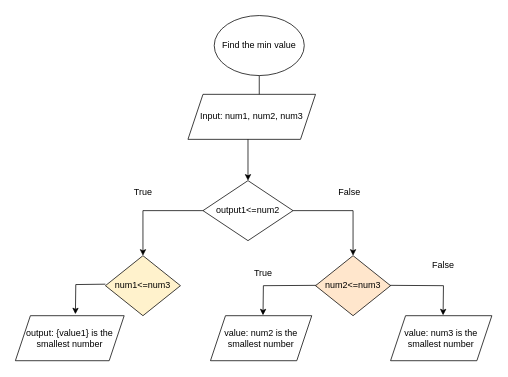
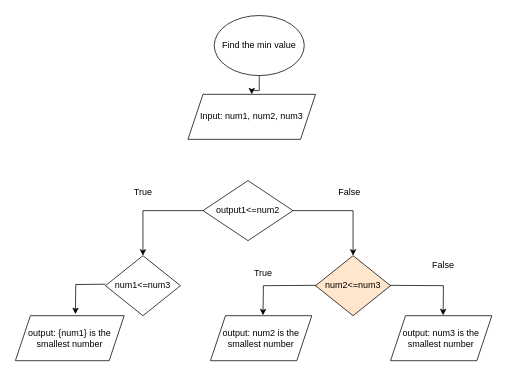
  <mxCell id="0" />
  <mxCell id="1" parent="0" />
  <mxCell id="2" style="edgeStyle=orthogonalEdgeStyle;rounded=0;orthogonalLoop=1;jettySize=auto;html=1;" edge="1" parent="1"><mxGeometry relative="1" as="geometry"><mxPoint x="470" y="340" as="targetPoint" /><mxPoint x="390" y="280" as="sourcePoint" /><Array as="points"><mxPoint x="470" y="280" /></Array></mxGeometry></mxCell>
  <mxCell id="3" style="edgeStyle=orthogonalEdgeStyle;rounded=0;orthogonalLoop=1;jettySize=auto;html=1;" edge="1" parent="1"><mxGeometry relative="1" as="geometry"><mxPoint x="190.029" y="340.029" as="targetPoint" /><mxPoint x="270" y="280" as="sourcePoint" /><Array as="points"><mxPoint x="190" y="280" /></Array></mxGeometry></mxCell>
- <mxCell id="4" style="edgeStyle=orthogonalEdgeStyle;rounded=0;orthogonalLoop=1;jettySize=auto;html=1;entryX=0.5;entryY=0;entryDx=0;entryDy=0;" edge="1" parent="1" source="5" target="15"><mxGeometry relative="1" as="geometry"><mxPoint x="330" y="260" as="targetPoint" /></mxGeometry></mxCell>
+ <mxCell id="4" style="edgeStyle=orthogonalEdgeStyle;rounded=0;orthogonalLoop=1;jettySize=auto;html=1;" edge="1" parent="1" source="5" target="14"><mxGeometry relative="1" as="geometry"><mxPoint x="330" y="260" as="targetPoint" /></mxGeometry></mxCell>
  <mxCell id="5" value="Find the min value" style="ellipse;whiteSpace=wrap;html=1;" vertex="1" parent="1"><mxGeometry x="285" y="20" width="120" height="80" as="geometry" /></mxCell>
  <mxCell id="6" style="edgeStyle=orthogonalEdgeStyle;rounded=0;orthogonalLoop=1;jettySize=auto;html=1;exitX=0;exitY=0.5;exitDx=0;exitDy=0;" edge="1" parent="1"><mxGeometry relative="1" as="geometry"><mxPoint x="350" y="419.5" as="targetPoint" /><mxPoint x="430" y="379.5" as="sourcePoint" /></mxGeometry></mxCell>
  <mxCell id="7" style="edgeStyle=orthogonalEdgeStyle;rounded=0;orthogonalLoop=1;jettySize=auto;html=1;exitX=1;exitY=0.5;exitDx=0;exitDy=0;" edge="1" parent="1"><mxGeometry relative="1" as="geometry"><mxPoint x="590" y="419.5" as="targetPoint" /><mxPoint x="510" y="379.5" as="sourcePoint" /></mxGeometry></mxCell>
  <mxCell id="8" value="num2&amp;lt;=num3" style="rhombus;whiteSpace=wrap;html=1;fillColor=#ffe6cc;" vertex="1" parent="1"><mxGeometry x="420" y="340" width="100" height="80" as="geometry" /></mxCell>
  <mxCell id="9" value="&lt;div&gt;True&lt;/div&gt;" style="text;html=1;align=center;verticalAlign=middle;resizable=0;points=[];autosize=1;strokeColor=none;fillColor=none;" vertex="1" parent="1"><mxGeometry x="165" y="240" width="50" height="30" as="geometry" /></mxCell>
- <mxCell id="10" value="value: num2 is the smallest number" style="shape=parallelogram;perimeter=parallelogramPerimeter;whiteSpace=wrap;html=1;fixedSize=1;" vertex="1" parent="1"><mxGeometry x="280" y="420" width="135" height="60" as="geometry" /></mxCell>
- <mxCell id="11" value="value: num3 is the smallest number" style="shape=parallelogram;perimeter=parallelogramPerimeter;whiteSpace=wrap;html=1;fixedSize=1;" vertex="1" parent="1"><mxGeometry x="520" y="420" width="135" height="60" as="geometry" /></mxCell>
+ <mxCell id="10" value="output: num2 is the smallest number" style="shape=parallelogram;perimeter=parallelogramPerimeter;whiteSpace=wrap;html=1;fixedSize=1;" vertex="1" parent="1"><mxGeometry x="280" y="420" width="135" height="60" as="geometry" /></mxCell>
+ <mxCell id="11" value="output: num3 is the smallest number" style="shape=parallelogram;perimeter=parallelogramPerimeter;whiteSpace=wrap;html=1;fixedSize=1;" vertex="1" parent="1"><mxGeometry x="520" y="420" width="135" height="60" as="geometry" /></mxCell>
  <mxCell id="12" value="True" style="text;html=1;align=center;verticalAlign=middle;resizable=0;points=[];autosize=1;strokeColor=none;fillColor=none;" vertex="1" parent="1"><mxGeometry x="325" y="348" width="50" height="30" as="geometry" /></mxCell>
  <mxCell id="13" value="False" style="text;html=1;align=center;verticalAlign=middle;resizable=0;points=[];autosize=1;strokeColor=none;fillColor=none;" vertex="1" parent="1"><mxGeometry x="565" y="338" width="50" height="30" as="geometry" /></mxCell>
  <mxCell id="14" value="Input: num1, num2, num3" style="shape=parallelogram;perimeter=parallelogramPerimeter;whiteSpace=wrap;html=1;fixedSize=1;" vertex="1" parent="1"><mxGeometry x="250" y="125" width="170" height="60" as="geometry" /></mxCell>
  <mxCell id="15" value="output1&amp;lt;=num2" style="rhombus;whiteSpace=wrap;html=1;" vertex="1" parent="1"><mxGeometry x="270" y="240" width="120" height="80" as="geometry" /></mxCell>
  <mxCell id="16" style="edgeStyle=orthogonalEdgeStyle;rounded=0;orthogonalLoop=1;jettySize=auto;html=1;exitX=0;exitY=0.5;exitDx=0;exitDy=0;" edge="1" parent="1"><mxGeometry relative="1" as="geometry"><mxPoint x="100" y="418" as="targetPoint" /><mxPoint x="140" y="378" as="sourcePoint" /></mxGeometry></mxCell>
- <mxCell id="17" value="num1&amp;lt;=num3" style="rhombus;whiteSpace=wrap;html=1;fillColor=#fff2cc;" vertex="1" parent="1"><mxGeometry x="140" y="340" width="100" height="80" as="geometry" /></mxCell>
+ <mxCell id="17" value="num1&amp;lt;=num3" style="rhombus;whiteSpace=wrap;html=1;" vertex="1" parent="1"><mxGeometry x="140" y="340" width="100" height="80" as="geometry" /></mxCell>
  <mxCell id="18" value="False" style="text;html=1;align=center;verticalAlign=middle;resizable=0;points=[];autosize=1;strokeColor=none;fillColor=none;" vertex="1" parent="1"><mxGeometry x="440" y="240" width="50" height="30" as="geometry" /></mxCell>
- <mxCell id="19" value="output: {value1} is the smallest number" style="shape=parallelogram;perimeter=parallelogramPerimeter;whiteSpace=wrap;html=1;fixedSize=1;" vertex="1" parent="1"><mxGeometry x="20" y="420" width="145" height="60" as="geometry" /></mxCell>
+ <mxCell id="19" value="output: {num1} is the smallest number" style="shape=parallelogram;perimeter=parallelogramPerimeter;whiteSpace=wrap;html=1;fixedSize=1;" vertex="1" parent="1"><mxGeometry x="20" y="420" width="145" height="60" as="geometry" /></mxCell>
